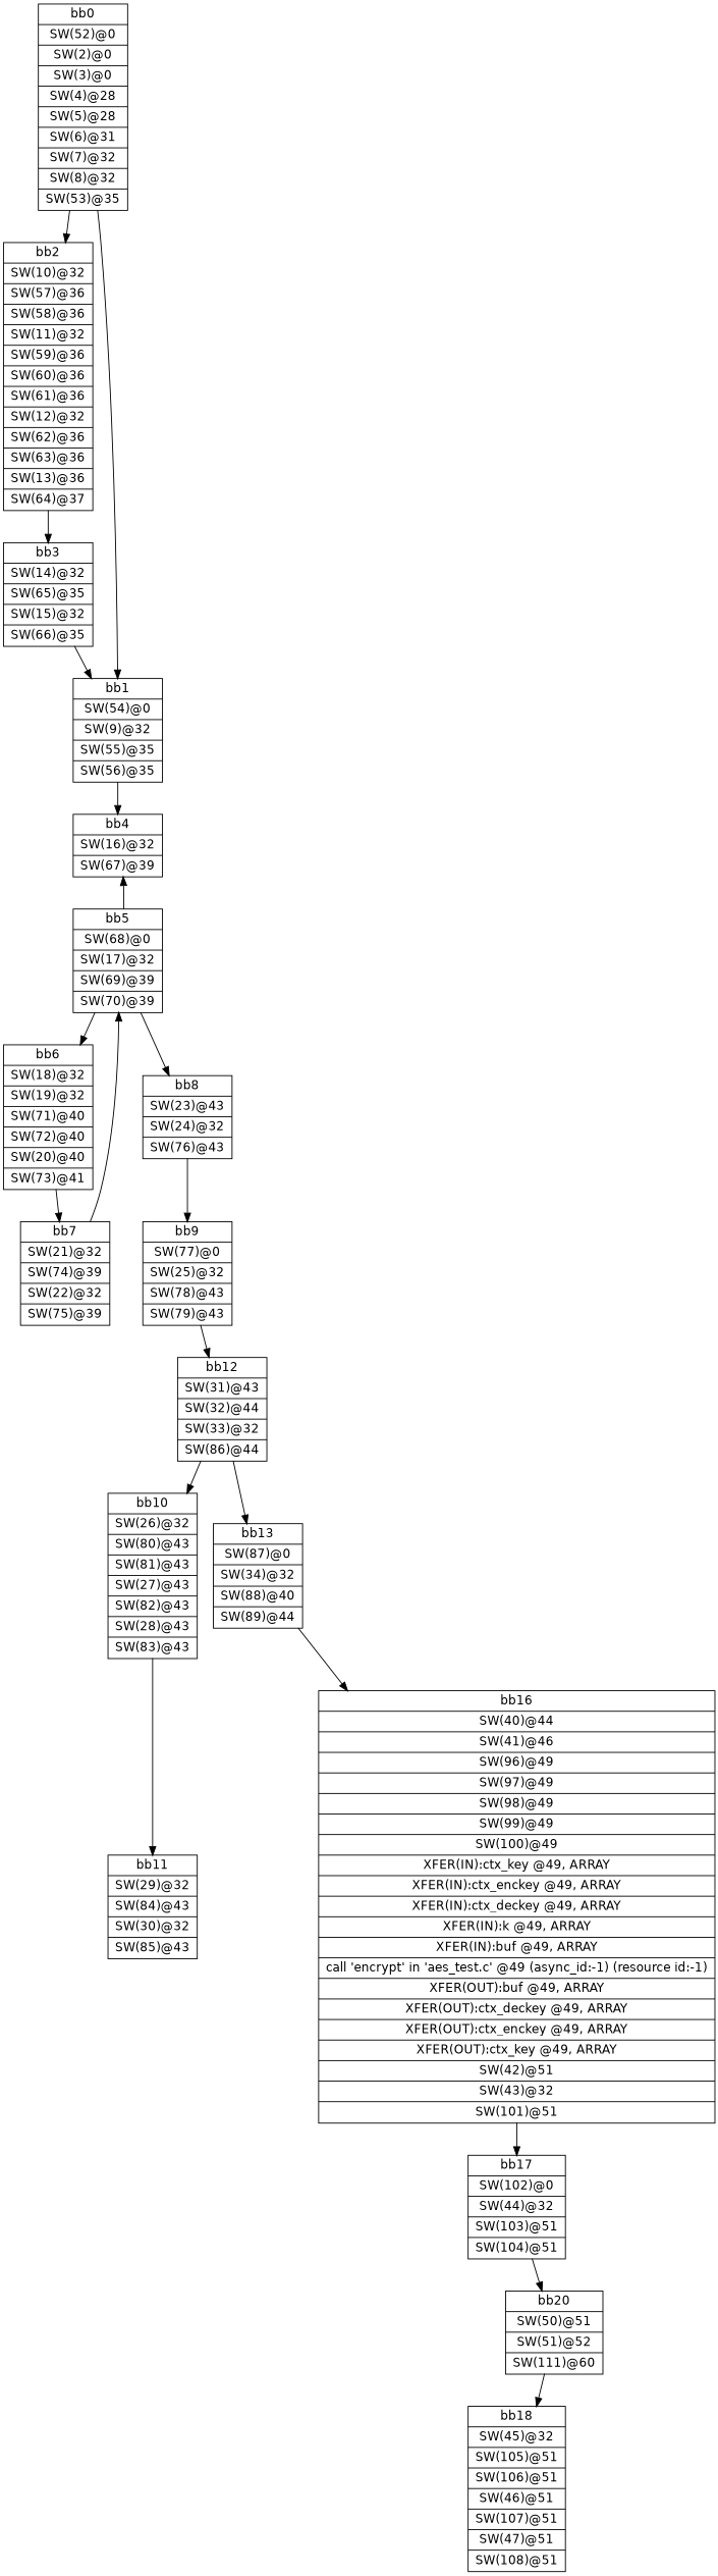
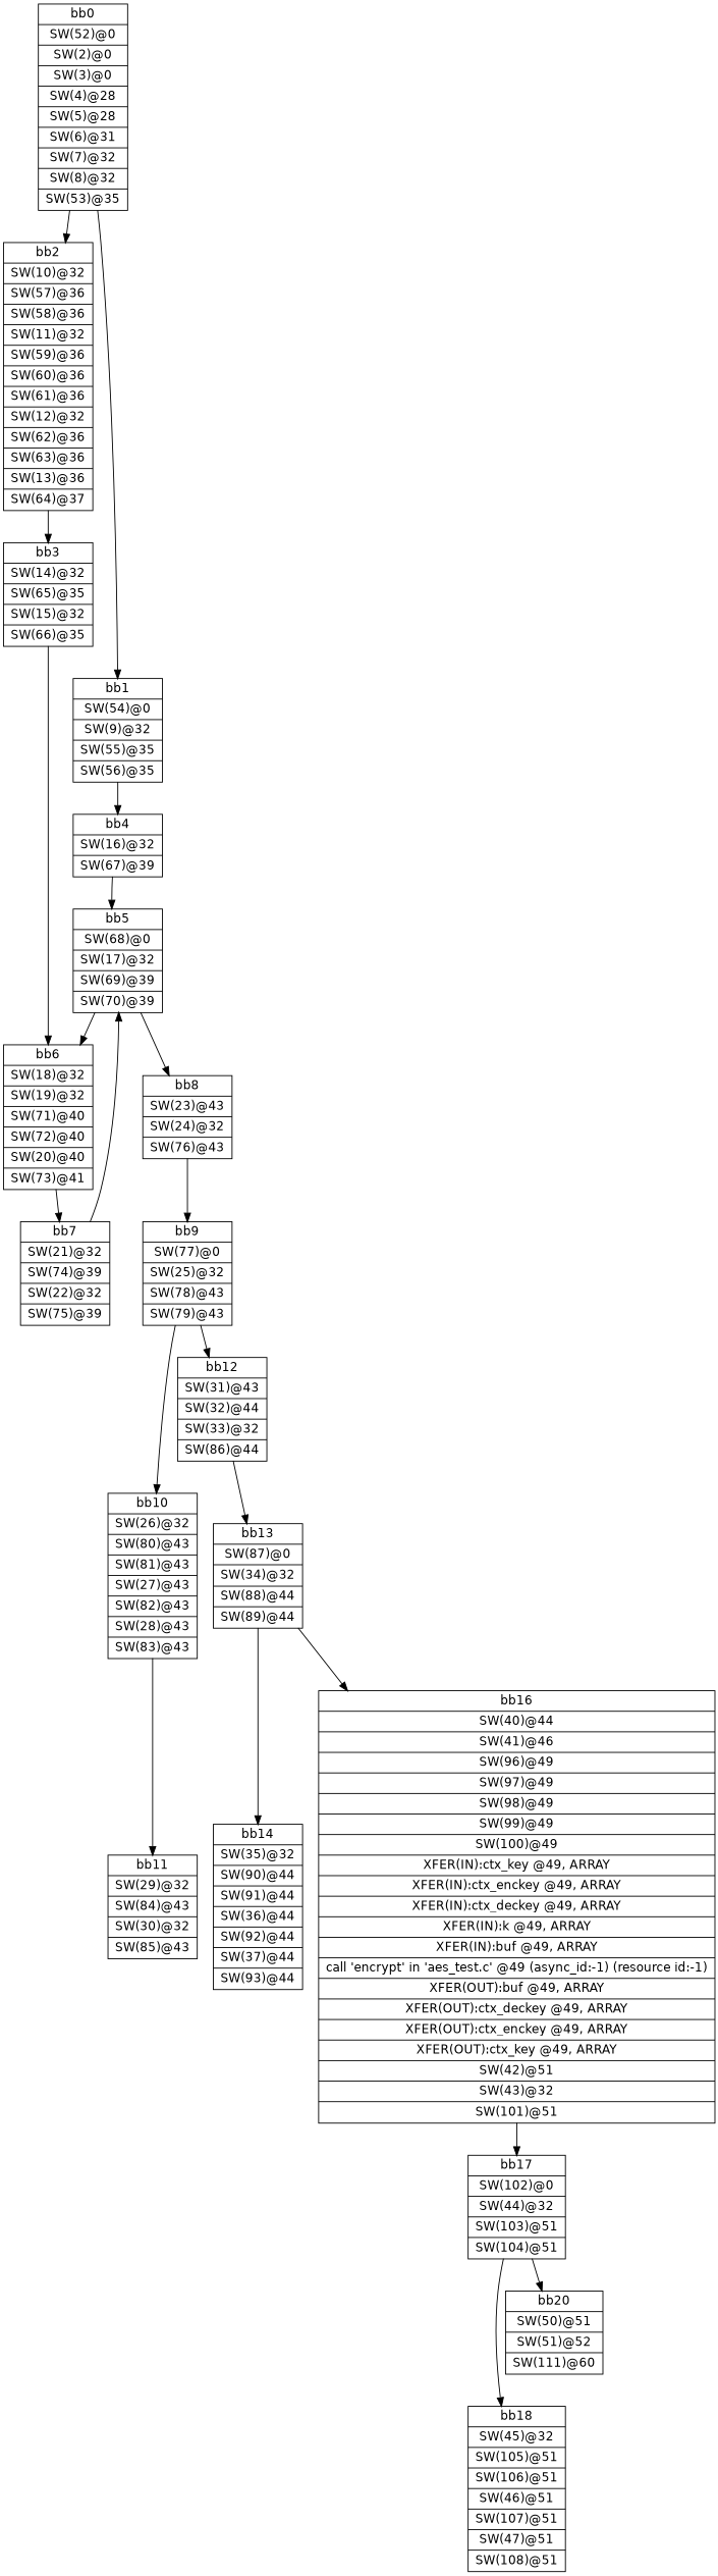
  digraph {
    fontname="DejaVu Sans"
    node [fontname="DejaVu Sans" shape=record]
    edge [fontname="DejaVu Sans"]
    n1 [label="{bb0|<x0x3da35a0>SW(52)@0\n|<x0x330f4d0>SW(2)@0\n|<x0x3311050>SW(3)@0\n|<x0x3d98360>SW(4)@28\n|<x0x3d985c0>SW(5)@28\n|<x0x3d9a800>SW(6)@31\n|<x0x3d987b0>SW(7)@32\n|<x0x3d98910>SW(8)@32\n|<x0x3da37b0>SW(53)@35\n}"]
    n2 [label="{bb1|<x0x3da3970>SW(54)@0\n|<x0x3d98a70>SW(9)@32\n|<x0x3da3ad0>SW(55)@35\n|<x0x3da3ca0>SW(56)@35\n}"]
    n3 [label="{bb2|<x0x3d999b0>SW(10)@32\n|<x0x3da0710>SW(57)@36\n|<x0x3da0860>SW(58)@36\n|<x0x3d99b10>SW(11)@32\n|<x0x3da0a20>SW(59)@36\n|<x0x3da0bf0>SW(60)@36\n|<x0x3da0dc0>SW(61)@36\n|<x0x3d99c70>SW(12)@32\n|<x0x3da0f80>SW(62)@36\n|<x0x3da1110>SW(63)@36\n|<x0x3d99e40>SW(13)@36\n|<x0x3da11d0>SW(64)@37\n}"]
    n4 [label="{bb4|<x0x3d9a320>SW(16)@32\n|<x0x3da1790>SW(67)@39\n}"]
    n5 [label="{bb3|<x0x3d9a170>SW(14)@32\n|<x0x3da1510>SW(65)@35\n|<x0x3d9d910>SW(15)@32\n|<x0x3da16d0>SW(66)@35\n}"]
    n6 [label="{bb5|<x0x3da1a10>SW(68)@0\n|<x0x3d9a4e0>SW(17)@32\n|<x0x3da2090>SW(69)@39\n|<x0x3da21e0>SW(70)@39\n}"]
    n7 [label="{bb6|<x0x3d9cf30>SW(18)@32\n|<x0x3d9d100>SW(19)@32\n|<x0x3da1d30>SW(71)@40\n|<x0x3da6120>SW(72)@40\n|<x0x3d9d2d0>SW(20)@40\n|<x0x3da6340>SW(73)@41\n}"]
    n8 [label="{bb8|<x0x3d9cb30>SW(23)@43\n|<x0x3d9a990>SW(24)@32\n|<x0x3da73c0>SW(76)@43\n}"]
    n9 [label="{bb7|<x0x3d9d5d0>SW(21)@32\n|<x0x3da6650>SW(74)@39\n|<x0x3d9d6f0>SW(22)@32\n|<x0x3da86f0>SW(75)@39\n}"]
    n10 [label="{bb9|<x0x3da6ca0>SW(77)@0\n|<x0x3d9db20>SW(25)@32\n|<x0x3da6e00>SW(78)@43\n|<x0x3da6fd0>SW(79)@43\n}"]
    n11 [label="{bb10|<x0x3d9dcf0>SW(26)@32\n|<x0x3da7750>SW(80)@43\n|<x0x3da7920>SW(81)@43\n|<x0x3d9aa30>SW(27)@43\n|<x0x3da7b40>SW(82)@43\n|<x0x3d9ad40>SW(28)@43\n|<x0x3da7d30>SW(83)@43\n}"]
    n12 [label="{bb12|<x0x3d9af20>SW(31)@43\n|<x0x3d9b150>SW(32)@44\n|<x0x3d9b320>SW(33)@32\n|<x0x3da4130>SW(86)@44\n}"]
    n13 [label="{bb11|<x0x3d9ade0>SW(29)@32\n|<x0x3da7df0>SW(84)@43\n|<x0x3d9ae80>SW(30)@32\n|<x0x3da7fb0>SW(85)@43\n}"]
-   n14 [label="{bb13|<x0x3da5f50>SW(87)@0\n|<x0x3d9b400>SW(34)@32\n|<x0x3da41d0>SW(88)@40\n|<x0x3da4340>SW(89)@44\n}"]
+   n14 [label="{bb13|<x0x3da5f50>SW(87)@0\n|<x0x3d9b400>SW(34)@32\n|<x0x3da41d0>SW(88)@44\n|<x0x3da4340>SW(89)@44\n}"]
+   n15 [label="{bb14|<x0x3d9b4c0>SW(35)@32\n|<x0x3da4690>SW(90)@44\n|<x0x3da4820>SW(91)@44\n|<x0x3d9b580>SW(36)@44\n|<x0x3da49e0>SW(92)@44\n|<x0x3d9b620>SW(37)@44\n|<x0x3da4b60>SW(93)@44\n}"]
    n16 [label="{bb16|<x0x3d9bb20>SW(40)@44\n|<x0x3d9bca0>SW(41)@46\n|<x0x3da5b00>SW(96)@49\n|<x0x3da6800>SW(97)@49\n|<x0x3da8a50>SW(98)@49\n|<x0x3daa750>SW(99)@49\n|<x0x3daa8c0>SW(100)@49\n|<x0x3dab940>XFER(IN):ctx_key @49, ARRAY\n|<x0x3dacb60>XFER(IN):ctx_enckey @49, ARRAY\n|<x0x3dacda0>XFER(IN):ctx_deckey @49, ARRAY\n|<x0x3dacfe0>XFER(IN):k @49, ARRAY\n|<x0x3dad100>XFER(IN):buf @49, ARRAY\n|<x0x330f3d0>call 'encrypt' in 'aes_test.c' @49 (async_id:-1) (resource id:-1)\n|<x0x3dad220>XFER(OUT):buf @49, ARRAY\n|<x0x3dacec0>XFER(OUT):ctx_deckey @49, ARRAY\n|<x0x3dacc80>XFER(OUT):ctx_enckey @49, ARRAY\n|<x0x3daba10>XFER(OUT):ctx_key @49, ARRAY\n|<x0x3d9e2f0>SW(42)@51\n|<x0x3d9e450>SW(43)@32\n|<x0x3da8b80>SW(101)@51\n}"]
    n17 [label="{bb17|<x0x3da8e60>SW(102)@0\n|<x0x3d9e880>SW(44)@32\n|<x0x3da9060>SW(103)@51\n|<x0x3da91f0>SW(104)@51\n}"]
    n18 [label="{bb18|<x0x3d9e920>SW(45)@32\n|<x0x3da93a0>SW(105)@51\n|<x0x3da9550>SW(106)@51\n|<x0x3d9ea00>SW(46)@51\n|<x0x3da9770>SW(107)@51\n|<x0x3d9ec20>SW(47)@51\n|<x0x3da9960>SW(108)@51\n}"]
    n19 [label="{bb20|<x0x3d9eff0>SW(50)@51\n|<x0x3d9f170>SW(51)@52\n|<x0x3daa0b0>SW(111)@60\n}"]
    n1 -> n2
    n1 -> n3
    n2 -> n4
    n3 -> n5
-   n6 -> n4
-   n5 -> n2
+   n4 -> n6
+   n5 -> n7
    n6 -> n7
    n6 -> n8
    n7 -> n9
    n8 -> n10
    n9 -> n6
-   n12 -> n11
+   n10 -> n11
    n10 -> n12
    n11 -> n13
    n12 -> n14
+   n14 -> n15
    n14 -> n16
    n16 -> n17
-   n19 -> n18
+   n17 -> n18
    n17 -> n19
  }
